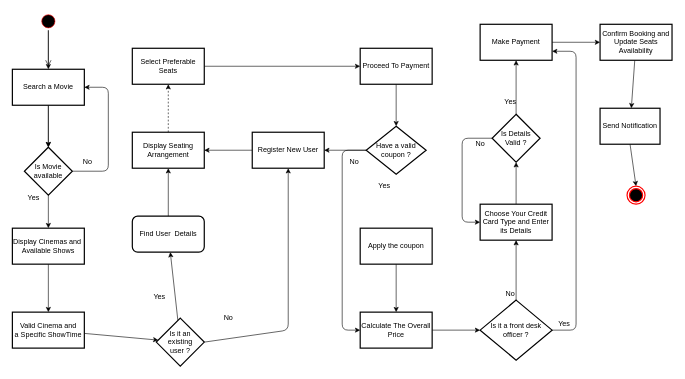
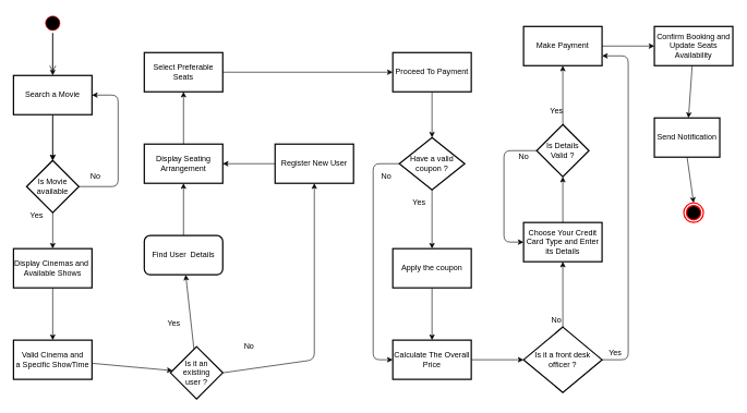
  <mxCell id="0" />
  <mxCell id="1" parent="0" />
  <mxCell id="2" value="" style="edgeStyle=none;html=1;" edge="1" parent="1" target="7"><mxGeometry relative="1" as="geometry"><mxPoint x="80" y="50" as="sourcePoint" /></mxGeometry></mxCell>
  <mxCell id="3" value="" style="ellipse;html=1;shape=startState;fillColor=#000000;strokeColor=#ff0000;" vertex="1" parent="1"><mxGeometry x="65" y="20" width="30" height="30" as="geometry" /></mxCell>
  <mxCell id="4" value="" style="edgeStyle=orthogonalEdgeStyle;html=1;verticalAlign=bottom;endArrow=open;endSize=8;strokeColor=#000000;" edge="1" parent="1"><mxGeometry relative="1" as="geometry"><mxPoint x="80" y="110" as="targetPoint" /><mxPoint x="80" y="50" as="sourcePoint" /></mxGeometry></mxCell>
  <mxCell id="5" value="" style="edgeStyle=none;html=1;fontColor=#000000;" edge="1" parent="1" source="7" target="10"><mxGeometry relative="1" as="geometry" /></mxCell>
  <mxCell id="6" style="edgeStyle=none;html=1;entryX=0.5;entryY=0;entryDx=0;entryDy=0;fontColor=#000000;strokeColor=#000000;" edge="1" parent="1" source="7" target="10"><mxGeometry relative="1" as="geometry" /></mxCell>
  <mxCell id="7" value="&lt;font color=&quot;#000000&quot;&gt;Search a Movie&lt;/font&gt;" style="whiteSpace=wrap;html=1;fillColor=#FFFFFF;strokeColor=#000000;strokeWidth=2;" vertex="1" parent="1"><mxGeometry x="20" y="115" width="120" height="60" as="geometry" /></mxCell>
  <mxCell id="8" style="edgeStyle=none;html=1;exitX=1;exitY=0.5;exitDx=0;exitDy=0;strokeColor=#000000;fontColor=#000000;entryX=1;entryY=0.5;entryDx=0;entryDy=0;" edge="1" parent="1" source="10" target="7"><mxGeometry relative="1" as="geometry"><mxPoint x="205" y="130" as="targetPoint" /><Array as="points"><mxPoint x="180" y="285" /><mxPoint x="180" y="145" /></Array></mxGeometry></mxCell>
  <mxCell id="9" style="edgeStyle=none;html=1;exitX=0.5;exitY=1;exitDx=0;exitDy=0;strokeColor=#000000;fontColor=#000000;" edge="1" parent="1" source="10" target="13"><mxGeometry relative="1" as="geometry" /></mxCell>
  <mxCell id="10" value="&lt;font color=&quot;#000000&quot;&gt;Is Movie&lt;br&gt;available&lt;/font&gt;" style="rhombus;whiteSpace=wrap;html=1;fillColor=#FFFFFF;strokeColor=#000000;strokeWidth=2;" vertex="1" parent="1"><mxGeometry y="245" width="80" height="80" as="geometry" x="40" /></mxCell>
  <mxCell id="11" value="No" style="text;html=1;align=center;verticalAlign=middle;resizable=0;points=[];autosize=1;strokeColor=none;fillColor=none;fontColor=#000000;" vertex="1" parent="1"><mxGeometry x="125" y="255" width="40" height="30" as="geometry" /></mxCell>
  <mxCell id="12" value="" style="edgeStyle=none;html=1;strokeColor=#000000;fontColor=#000000;" edge="1" parent="1" source="13" target="16"><mxGeometry relative="1" as="geometry" /></mxCell>
  <mxCell id="13" value="Display Cinemas and&amp;nbsp;&lt;br&gt;Available Shows" style="whiteSpace=wrap;html=1;fillColor=#FFFFFF;strokeColor=#000000;strokeWidth=2;fontColor=#000000;" vertex="1" parent="1"><mxGeometry x="20" y="380" width="120" height="60" as="geometry" /></mxCell>
  <mxCell id="14" value="Yes" style="text;html=1;align=center;verticalAlign=middle;resizable=0;points=[];autosize=1;strokeColor=none;fillColor=none;fontColor=#000000;" vertex="1" parent="1"><mxGeometry x="35" y="315" width="40" height="30" as="geometry" /></mxCell>
  <mxCell id="15" value="" style="edgeStyle=none;html=1;strokeColor=#000000;fontColor=#000000;" edge="1" parent="1" source="16" target="19"><mxGeometry relative="1" as="geometry" /></mxCell>
  <mxCell id="16" value="Valid Cinema and&lt;br&gt;a Specific ShowTime" style="whiteSpace=wrap;html=1;fillColor=#FFFFFF;strokeColor=#000000;fontColor=#000000;strokeWidth=2;" vertex="1" parent="1"><mxGeometry x="20" y="520" width="120" height="60" as="geometry" /></mxCell>
  <mxCell id="17" value="" style="edgeStyle=none;html=1;strokeColor=#000000;fontColor=#000000;" edge="1" parent="1" source="19" target="21"><mxGeometry relative="1" as="geometry" /></mxCell>
  <mxCell id="18" style="edgeStyle=none;html=1;exitX=1;exitY=0.5;exitDx=0;exitDy=0;strokeColor=#000000;fontColor=#000000;entryX=0.5;entryY=1;entryDx=0;entryDy=0;" edge="1" parent="1" source="19" target="26"><mxGeometry relative="1" as="geometry"><mxPoint x="440" y="320" as="targetPoint" /><Array as="points"><mxPoint x="480" y="550" /></Array></mxGeometry></mxCell>
  <mxCell id="19" value="Is it an existing &lt;br&gt;user ?" style="rhombus;whiteSpace=wrap;html=1;fillColor=#FFFFFF;strokeColor=#000000;fontColor=#000000;strokeWidth=2;" vertex="1" parent="1"><mxGeometry x="260" y="530" width="80" height="80" as="geometry" /></mxCell>
  <mxCell id="20" value="" style="edgeStyle=none;html=1;strokeColor=#000000;fontColor=#000000;" edge="1" parent="1" source="21" target="24"><mxGeometry relative="1" as="geometry" /></mxCell>
  <mxCell id="21" value="Find User&amp;nbsp; Details" style="whiteSpace=wrap;html=1;fillColor=#FFFFFF;strokeColor=#000000;fontColor=#000000;strokeWidth=2;rounded=1;" vertex="1" parent="1"><mxGeometry x="220" y="360" width="120" height="60" as="geometry" /></mxCell>
  <mxCell id="22" value="Yes" style="text;html=1;align=center;verticalAlign=middle;resizable=0;points=[];autosize=1;strokeColor=none;fillColor=none;fontColor=#000000;" vertex="1" parent="1"><mxGeometry x="245" y="480" width="40" height="30" as="geometry" /></mxCell>
- <mxCell id="23" value="" style="edgeStyle=none;html=1;strokeColor=#000000;fontColor=#000000;dashed=1;" edge="1" parent="1" source="24" target="29"><mxGeometry relative="1" as="geometry" /></mxCell>
+ <mxCell id="23" value="" style="edgeStyle=none;html=1;strokeColor=#000000;fontColor=#000000;" edge="1" parent="1" source="24" target="29"><mxGeometry relative="1" as="geometry" /></mxCell>
  <mxCell id="24" value="Display Seating Arrangement" style="whiteSpace=wrap;html=1;fillColor=#FFFFFF;strokeColor=#000000;fontColor=#000000;strokeWidth=2;" vertex="1" parent="1"><mxGeometry x="220" y="220" width="120" height="60" as="geometry" /></mxCell>
  <mxCell id="25" style="edgeStyle=none;html=1;exitX=0;exitY=0.5;exitDx=0;exitDy=0;entryX=1;entryY=0.5;entryDx=0;entryDy=0;strokeColor=#000000;fontColor=#000000;" edge="1" parent="1" source="26" target="24"><mxGeometry relative="1" as="geometry" /></mxCell>
  <mxCell id="26" value="Register New User" style="whiteSpace=wrap;html=1;fillColor=#FFFFFF;strokeColor=#000000;fontColor=#000000;strokeWidth=2;" vertex="1" parent="1"><mxGeometry x="420" y="220" width="120" height="60" as="geometry" /></mxCell>
  <mxCell id="27" value="No" style="text;html=1;align=center;verticalAlign=middle;resizable=0;points=[];autosize=1;strokeColor=none;fillColor=none;fontColor=#000000;" vertex="1" parent="1"><mxGeometry x="360" y="515" width="40" height="30" as="geometry" /></mxCell>
  <mxCell id="28" value="" style="edgeStyle=none;html=1;strokeColor=#000000;fontColor=#000000;" edge="1" parent="1" source="29" target="31"><mxGeometry relative="1" as="geometry" /></mxCell>
  <mxCell id="29" value="Select Preferable Seats" style="whiteSpace=wrap;html=1;fillColor=#FFFFFF;strokeColor=#000000;fontColor=#000000;strokeWidth=2;" vertex="1" parent="1"><mxGeometry x="220" y="80" width="120" height="60" as="geometry" /></mxCell>
  <mxCell id="30" value="" style="edgeStyle=none;html=1;strokeColor=#000000;fontColor=#000000;" edge="1" parent="1" source="31" target="34"><mxGeometry relative="1" as="geometry" /></mxCell>
  <mxCell id="31" value="Proceed To Payment" style="whiteSpace=wrap;html=1;fillColor=#FFFFFF;strokeColor=#000000;fontColor=#000000;strokeWidth=2;" vertex="1" parent="1"><mxGeometry x="600" y="80" width="120" height="60" as="geometry" /></mxCell>
- <mxCell id="32" value="" style="edgeStyle=none;html=1;strokeColor=#000000;fontColor=#000000;" edge="1" parent="1" source="34" target="26"><mxGeometry relative="1" as="geometry" /></mxCell>
+ <mxCell id="32" value="" style="edgeStyle=none;html=1;strokeColor=#000000;fontColor=#000000;" edge="1" parent="1" source="34" target="36"><mxGeometry relative="1" as="geometry" /></mxCell>
  <mxCell id="33" style="edgeStyle=none;html=1;exitX=0;exitY=0.5;exitDx=0;exitDy=0;strokeColor=#000000;fontColor=#000000;entryX=0;entryY=0.5;entryDx=0;entryDy=0;" edge="1" parent="1" source="34" target="39"><mxGeometry relative="1" as="geometry"><mxPoint x="550" y="560.8" as="targetPoint" /><Array as="points"><mxPoint x="570" y="250" /><mxPoint x="570" y="550" /></Array></mxGeometry></mxCell>
  <mxCell id="34" value="Have a valid coupon ?" style="rhombus;whiteSpace=wrap;html=1;fillColor=#FFFFFF;strokeColor=#000000;fontColor=#000000;strokeWidth=2;" vertex="1" parent="1"><mxGeometry x="610" y="210" width="100" height="80" as="geometry" /></mxCell>
  <mxCell id="35" value="" style="edgeStyle=none;html=1;strokeColor=#000000;fontColor=#000000;" edge="1" parent="1" source="36" target="39"><mxGeometry relative="1" as="geometry" /></mxCell>
  <mxCell id="36" value="Apply the coupon" style="whiteSpace=wrap;html=1;fillColor=#FFFFFF;strokeColor=#000000;fontColor=#000000;strokeWidth=2;" vertex="1" parent="1"><mxGeometry x="600" y="380" width="120" height="60" as="geometry" /></mxCell>
  <mxCell id="37" value="Yes" style="text;html=1;align=center;verticalAlign=middle;resizable=0;points=[];autosize=1;strokeColor=none;fillColor=none;fontColor=#000000;" vertex="1" parent="1"><mxGeometry x="620" y="295" width="40" height="30" as="geometry" /></mxCell>
  <mxCell id="38" value="" style="edgeStyle=none;html=1;strokeColor=#000000;fontColor=#000000;" edge="1" parent="1" source="39" target="42"><mxGeometry relative="1" as="geometry" /></mxCell>
  <mxCell id="39" value="Calculate The Overall Price" style="whiteSpace=wrap;html=1;fillColor=#FFFFFF;strokeColor=#000000;fontColor=#000000;strokeWidth=2;" vertex="1" parent="1"><mxGeometry x="600" y="520" width="120" height="60" as="geometry" /></mxCell>
  <mxCell id="40" value="No" style="text;html=1;align=center;verticalAlign=middle;resizable=0;points=[];autosize=1;strokeColor=none;fillColor=none;fontColor=#000000;" vertex="1" parent="1"><mxGeometry x="570" y="255" width="40" height="30" as="geometry" /></mxCell>
  <mxCell id="41" value="" style="edgeStyle=none;html=1;strokeColor=#000000;fontColor=#000000;" edge="1" parent="1" source="42" target="45"><mxGeometry relative="1" as="geometry" /></mxCell>
  <mxCell id="42" value="Is it a front desk officer ?" style="rhombus;whiteSpace=wrap;html=1;fillColor=#FFFFFF;strokeColor=#000000;fontColor=#000000;strokeWidth=2;" vertex="1" parent="1"><mxGeometry x="800" y="500" width="120" height="100" as="geometry" /></mxCell>
  <mxCell id="43" value="" style="edgeStyle=none;html=1;strokeColor=#000000;fontColor=#000000;" edge="1" parent="1" source="45" target="49"><mxGeometry relative="1" as="geometry" /></mxCell>
  <mxCell id="44" style="edgeStyle=none;html=1;strokeColor=#000000;fontColor=#000000;entryX=1;entryY=0.75;entryDx=0;entryDy=0;exitX=1;exitY=0.5;exitDx=0;exitDy=0;" edge="1" parent="1" source="42" target="52"><mxGeometry relative="1" as="geometry"><mxPoint x="980" y="80" as="targetPoint" /><mxPoint x="960" y="550" as="sourcePoint" /><Array as="points"><mxPoint x="960" y="550" /><mxPoint x="960" y="85" /></Array></mxGeometry></mxCell>
  <mxCell id="45" value="Choose Your Credit Card Type and Enter its Details" style="whiteSpace=wrap;html=1;fillColor=#FFFFFF;strokeColor=#000000;fontColor=#000000;strokeWidth=2;" vertex="1" parent="1"><mxGeometry x="800" y="340" width="120" height="60" as="geometry" /></mxCell>
  <mxCell id="46" value="No" style="text;html=1;align=center;verticalAlign=middle;resizable=0;points=[];autosize=1;strokeColor=none;fillColor=none;fontColor=#000000;" vertex="1" parent="1"><mxGeometry x="830" y="475" width="40" height="30" as="geometry" /></mxCell>
  <mxCell id="47" style="edgeStyle=none;html=1;exitX=0;exitY=0.5;exitDx=0;exitDy=0;strokeColor=#000000;fontColor=#000000;entryX=0;entryY=0.5;entryDx=0;entryDy=0;" edge="1" parent="1" source="49" target="45"><mxGeometry relative="1" as="geometry"><mxPoint x="750" y="390" as="targetPoint" /><Array as="points"><mxPoint x="770" y="230" /><mxPoint x="770" y="370" /></Array></mxGeometry></mxCell>
  <mxCell id="48" value="" style="edgeStyle=none;html=1;strokeColor=#000000;fontColor=#000000;" edge="1" parent="1" source="49" target="52"><mxGeometry relative="1" as="geometry" /></mxCell>
  <mxCell id="49" value="Is Details Valid ?" style="rhombus;whiteSpace=wrap;html=1;fillColor=#FFFFFF;strokeColor=#000000;fontColor=#000000;strokeWidth=2;" vertex="1" parent="1"><mxGeometry x="820" y="190" width="80" height="80" as="geometry" /></mxCell>
  <mxCell id="50" value="No" style="text;html=1;align=center;verticalAlign=middle;resizable=0;points=[];autosize=1;strokeColor=none;fillColor=none;fontColor=#000000;" vertex="1" parent="1"><mxGeometry x="780" y="225" width="40" height="30" as="geometry" /></mxCell>
  <mxCell id="51" value="" style="edgeStyle=none;html=1;strokeColor=#000000;fontColor=#000000;" edge="1" parent="1" source="52" target="56"><mxGeometry relative="1" as="geometry" /></mxCell>
  <mxCell id="52" value="Make Payment" style="whiteSpace=wrap;html=1;fillColor=#FFFFFF;strokeColor=#000000;fontColor=#000000;strokeWidth=2;" vertex="1" parent="1"><mxGeometry x="800" y="40" width="120" height="60" as="geometry" /></mxCell>
  <mxCell id="53" value="Yes" style="text;html=1;align=center;verticalAlign=middle;resizable=0;points=[];autosize=1;strokeColor=none;fillColor=none;fontColor=#000000;" vertex="1" parent="1"><mxGeometry x="830" y="155" width="40" height="30" as="geometry" /></mxCell>
  <mxCell id="54" value="Yes" style="text;html=1;align=center;verticalAlign=middle;resizable=0;points=[];autosize=1;strokeColor=none;fillColor=none;fontColor=#000000;" vertex="1" parent="1"><mxGeometry x="920" y="525" width="40" height="30" as="geometry" /></mxCell>
  <mxCell id="55" value="" style="edgeStyle=none;html=1;strokeColor=#000000;fontColor=#000000;" edge="1" parent="1" source="56" target="58"><mxGeometry relative="1" as="geometry" /></mxCell>
  <mxCell id="56" value="Confirm Booking and Update Seats Availability" style="whiteSpace=wrap;html=1;fillColor=#FFFFFF;strokeColor=#000000;fontColor=#000000;strokeWidth=2;" vertex="1" parent="1"><mxGeometry x="1000" y="40" width="120" height="60" as="geometry" /></mxCell>
  <mxCell id="57" style="edgeStyle=none;html=1;exitX=0.5;exitY=1;exitDx=0;exitDy=0;entryX=0.5;entryY=0;entryDx=0;entryDy=0;strokeColor=#000000;fontColor=#000000;" edge="1" parent="1" source="58" target="59"><mxGeometry relative="1" as="geometry" /></mxCell>
  <mxCell id="58" value="Send Notification" style="whiteSpace=wrap;html=1;fillColor=#FFFFFF;strokeColor=#000000;fontColor=#000000;strokeWidth=2;" vertex="1" parent="1"><mxGeometry x="1000" y="180" width="100" height="60" as="geometry" /></mxCell>
  <mxCell id="59" value="" style="ellipse;html=1;shape=endState;fillColor=#000000;strokeColor=#ff0000;strokeWidth=2;fontColor=#000000;" vertex="1" parent="1"><mxGeometry x="1045" y="310" width="30" height="30" as="geometry" /></mxCell>
